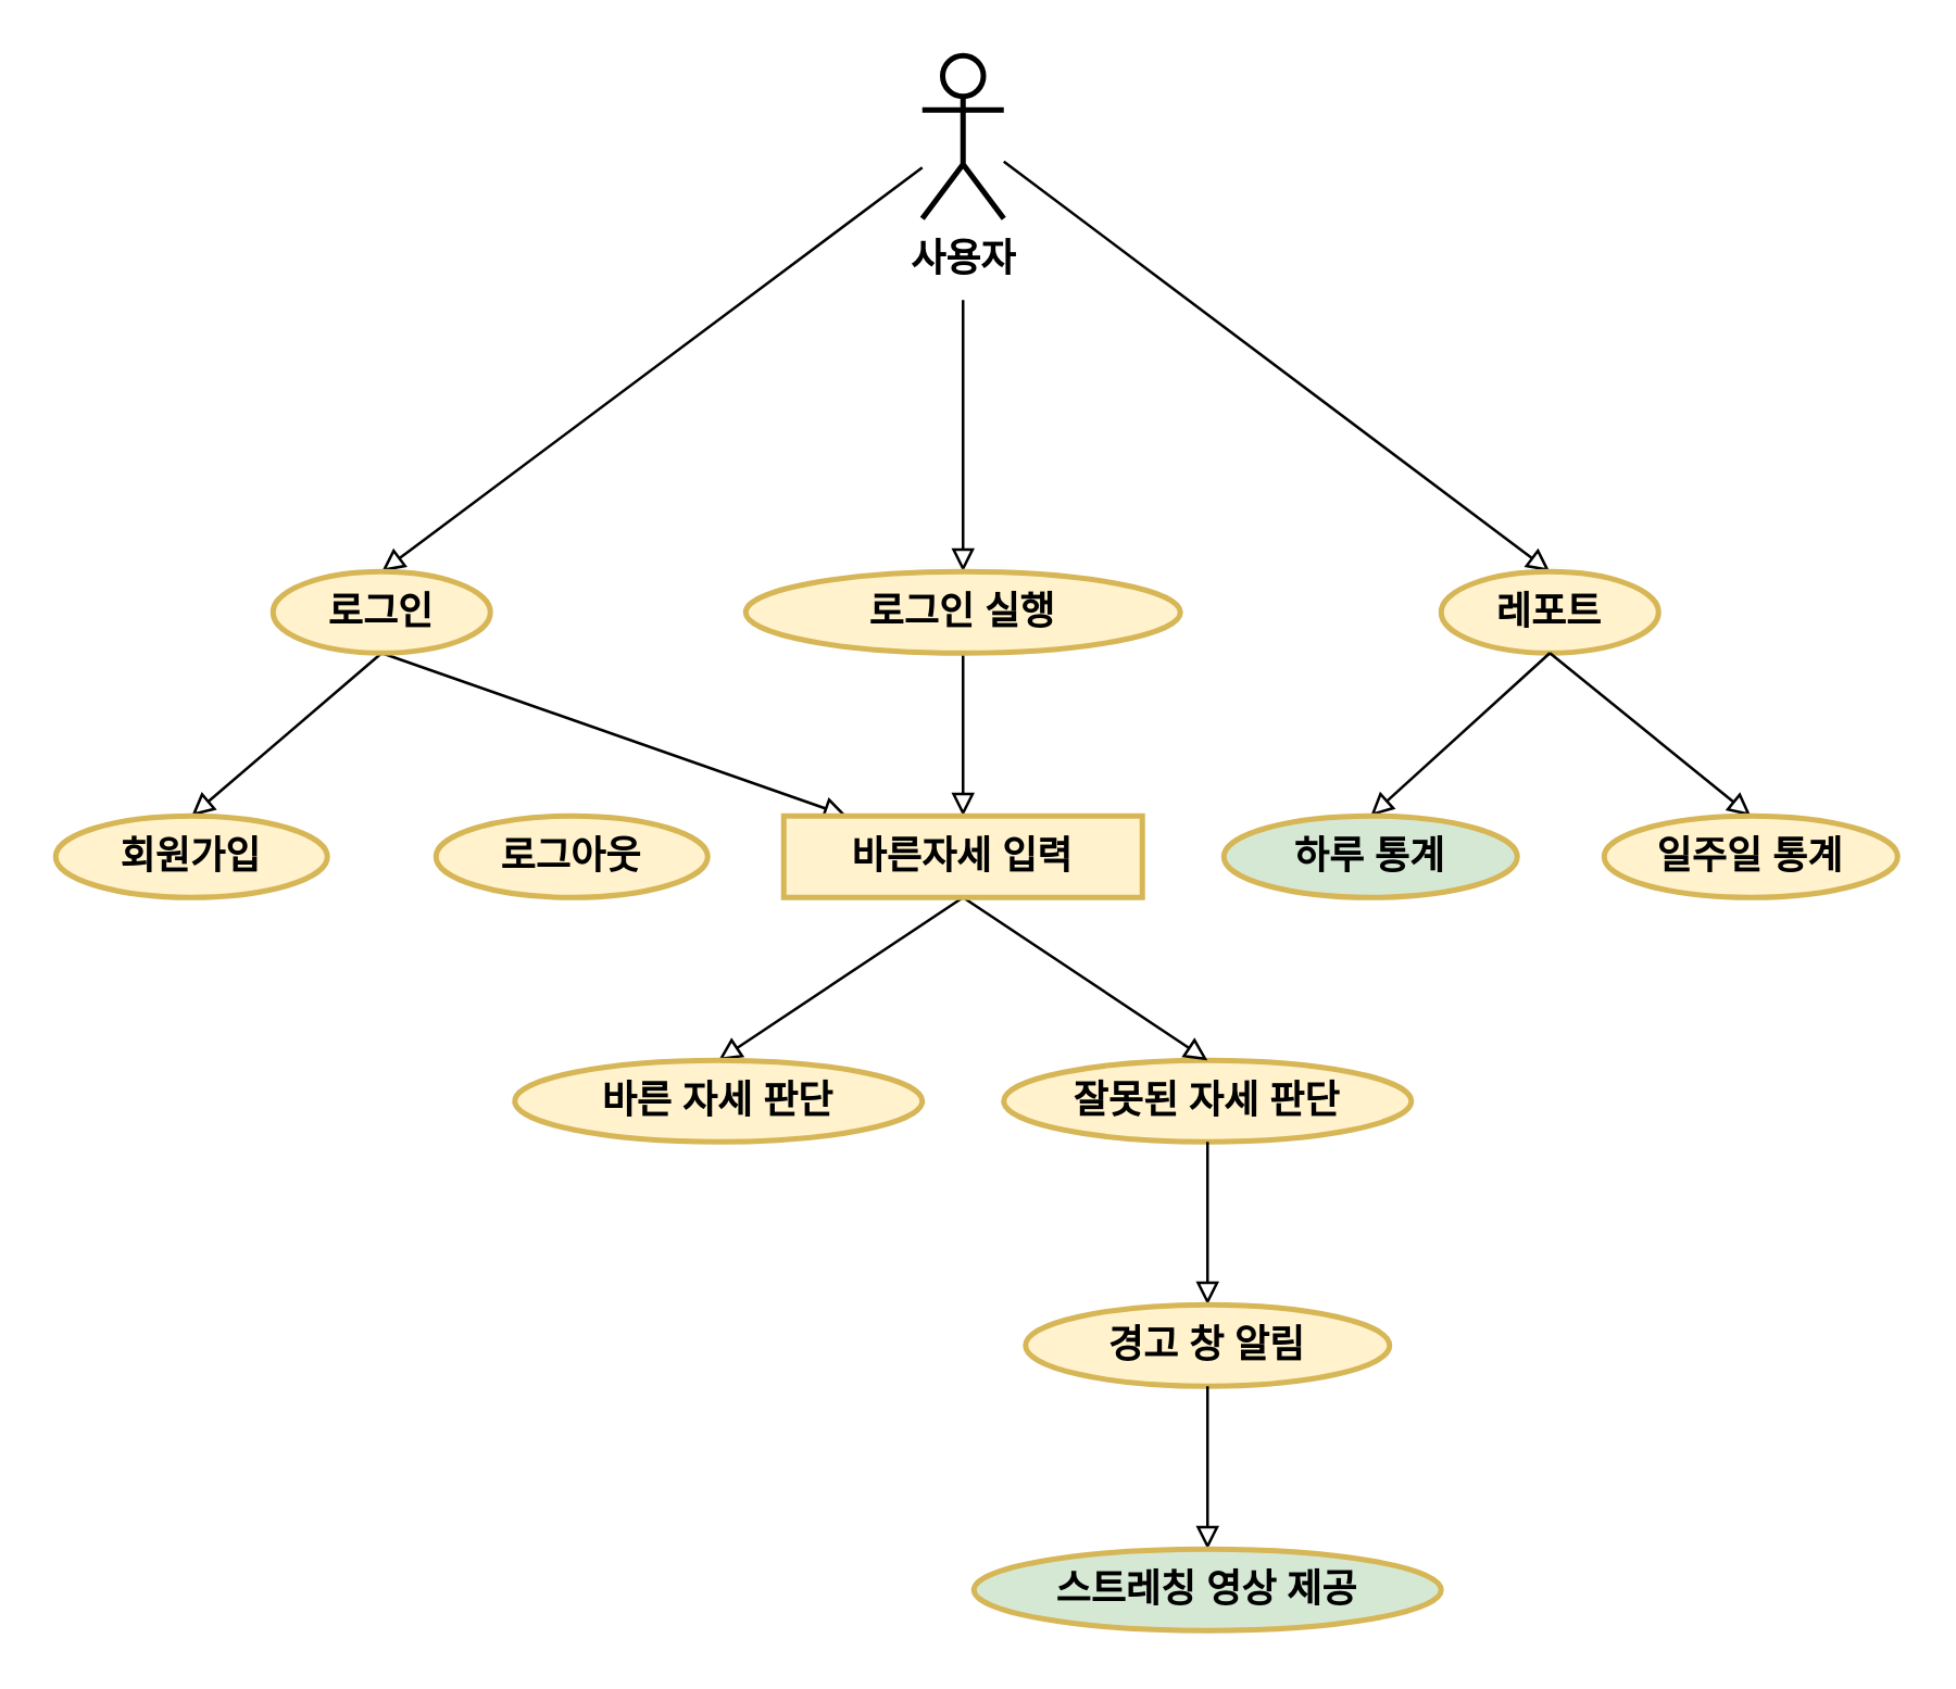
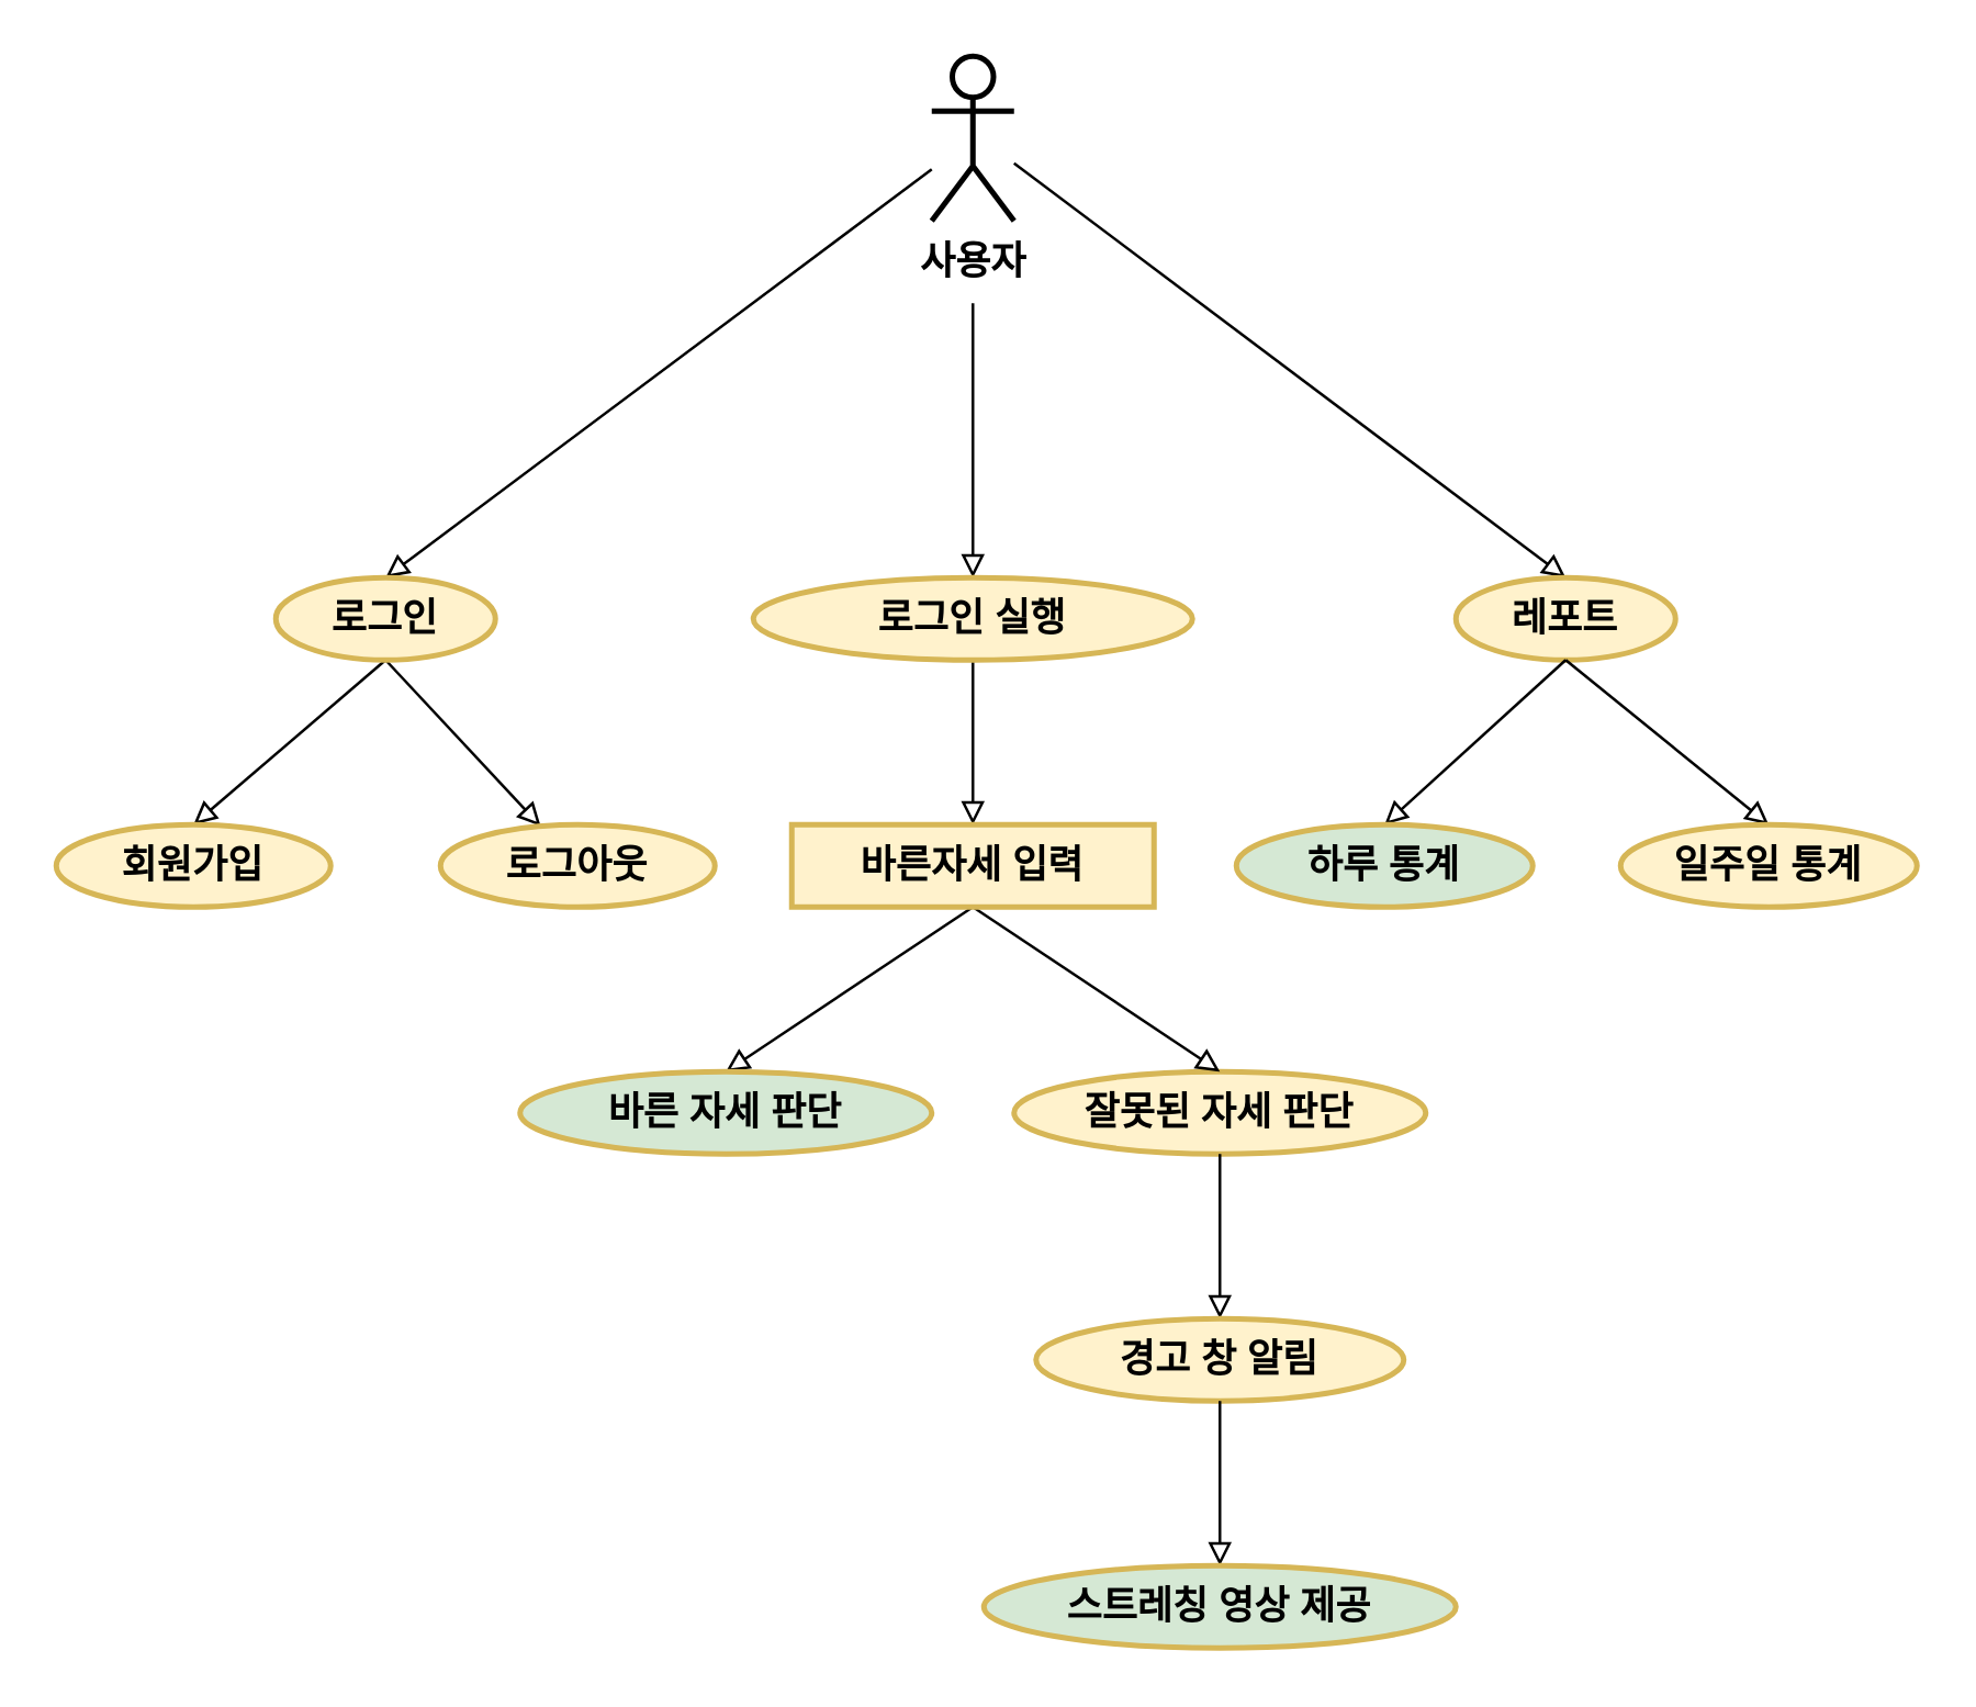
  <mxCell id="0" />
  <mxCell id="1" parent="0" />
  <mxCell id="2" value="&lt;b&gt;&lt;font style=&quot;font-size: 14px&quot;&gt;사용자&lt;/font&gt;&lt;/b&gt;" style="shape=umlActor;verticalLabelPosition=bottom;verticalAlign=top;html=1;outlineConnect=0;strokeWidth=2;" parent="1" vertex="1"><mxGeometry x="339" y="20" width="30" height="60" as="geometry" /></mxCell>
  <mxCell id="3" style="rounded=0;orthogonalLoop=1;jettySize=auto;html=1;exitX=0.5;exitY=1;exitDx=0;exitDy=0;entryX=0.5;entryY=0;entryDx=0;entryDy=0;fontSize=14;endArrow=block;endFill=0;" parent="1" source="6" target="13" edge="1"><mxGeometry relative="1" as="geometry" /></mxCell>
- <mxCell id="4" style="rounded=0;orthogonalLoop=1;jettySize=auto;html=1;exitX=0.5;exitY=1;exitDx=0;exitDy=0;fontSize=14;endArrow=block;endFill=0;" parent="1" source="6" target="17" edge="1"><mxGeometry relative="1" as="geometry" /></mxCell>
+ <mxCell id="4" style="rounded=0;orthogonalLoop=1;jettySize=auto;html=1;exitX=0.5;exitY=1;exitDx=0;exitDy=0;fontSize=14;endArrow=block;endFill=0;" parent="1" source="6" target="14" edge="1"><mxGeometry relative="1" as="geometry" /></mxCell>
  <mxCell id="5" style="rounded=0;orthogonalLoop=1;jettySize=auto;html=1;exitX=0.5;exitY=0;exitDx=0;exitDy=0;fontSize=14;endArrow=none;endFill=0;startArrow=block;startFill=0;" parent="1" source="6" target="2" edge="1"><mxGeometry relative="1" as="geometry"><mxPoint x="350" y="110" as="targetPoint" /></mxGeometry></mxCell>
  <mxCell id="6" value="로그인" style="ellipse;whiteSpace=wrap;html=1;strokeWidth=2;fillColor=#fff2cc;strokeColor=#d6b656;fontStyle=1;fontSize=14;" parent="1" vertex="1"><mxGeometry x="100" y="210" width="80" height="30" as="geometry" /></mxCell>
  <mxCell id="7" style="rounded=0;orthogonalLoop=1;jettySize=auto;html=1;exitX=0.5;exitY=0;exitDx=0;exitDy=0;startArrow=block;startFill=0;endArrow=none;endFill=0;fontSize=14;" parent="1" source="9" edge="1"><mxGeometry relative="1" as="geometry"><mxPoint x="354" y="110" as="targetPoint" /></mxGeometry></mxCell>
  <mxCell id="8" style="rounded=0;orthogonalLoop=1;jettySize=auto;html=1;exitX=0.5;exitY=1;exitDx=0;exitDy=0;entryX=0.5;entryY=0;entryDx=0;entryDy=0;startArrow=none;startFill=0;endArrow=block;endFill=0;fontSize=14;" parent="1" source="9" target="17" edge="1"><mxGeometry relative="1" as="geometry" /></mxCell>
  <mxCell id="9" value="로그인 실행" style="ellipse;whiteSpace=wrap;html=1;strokeWidth=2;fillColor=#fff2cc;strokeColor=#d6b656;fontStyle=1;fontSize=14;" parent="1" vertex="1"><mxGeometry x="274" y="210" width="160" height="30" as="geometry" /></mxCell>
  <mxCell id="10" value="잘못된 자세 판단" style="ellipse;whiteSpace=wrap;html=1;strokeWidth=2;fillColor=#fff2cc;strokeColor=#d6b656;fontStyle=1;fontSize=14;" parent="1" vertex="1"><mxGeometry x="369" y="390" width="150" height="30" as="geometry" /></mxCell>
  <mxCell id="11" style="rounded=0;orthogonalLoop=1;jettySize=auto;html=1;exitX=0.5;exitY=0;exitDx=0;exitDy=0;startArrow=block;startFill=0;endArrow=none;endFill=0;fontSize=14;" parent="1" source="12" edge="1"><mxGeometry relative="1" as="geometry"><mxPoint x="369" y="59" as="targetPoint" /></mxGeometry></mxCell>
  <mxCell id="12" value="레포트" style="ellipse;whiteSpace=wrap;html=1;strokeWidth=2;fillColor=#fff2cc;strokeColor=#d6b656;fontStyle=1;fontSize=14;" parent="1" vertex="1"><mxGeometry x="530" y="210" width="80" height="30" as="geometry" /></mxCell>
  <mxCell id="13" value="회원가입" style="ellipse;whiteSpace=wrap;html=1;strokeWidth=2;fillColor=#fff2cc;strokeColor=#d6b656;fontStyle=1;fontSize=14;" parent="1" vertex="1"><mxGeometry x="20" y="300" width="100" height="30" as="geometry" /></mxCell>
  <mxCell id="14" value="로그아웃" style="ellipse;whiteSpace=wrap;html=1;strokeWidth=2;fillColor=#fff2cc;strokeColor=#d6b656;fontStyle=1;fontSize=14;" parent="1" vertex="1"><mxGeometry x="160" y="300" width="100" height="30" as="geometry" /></mxCell>
  <mxCell id="15" style="rounded=0;orthogonalLoop=1;jettySize=auto;html=1;exitX=0.5;exitY=1;exitDx=0;exitDy=0;entryX=0.5;entryY=0;entryDx=0;entryDy=0;startArrow=none;startFill=0;endArrow=block;endFill=0;fontSize=14;" parent="1" source="17" target="18" edge="1"><mxGeometry relative="1" as="geometry" /></mxCell>
  <mxCell id="16" style="rounded=0;orthogonalLoop=1;jettySize=auto;html=1;exitX=0.5;exitY=1;exitDx=0;exitDy=0;entryX=0.5;entryY=0;entryDx=0;entryDy=0;startArrow=none;startFill=0;endArrow=block;endFill=0;fontSize=14;" parent="1" source="17" target="10" edge="1"><mxGeometry relative="1" as="geometry" /></mxCell>
  <mxCell id="17" value="바른자세 입력" style="whiteSpace=wrap;html=1;strokeWidth=2;fillColor=#fff2cc;strokeColor=#d6b656;fontStyle=1;fontSize=14;rounded=0;" parent="1" vertex="1"><mxGeometry x="288" y="300" width="132" height="30" as="geometry" /></mxCell>
- <mxCell id="18" value="바른 자세 판단" style="ellipse;whiteSpace=wrap;html=1;strokeWidth=2;fillColor=#fff2cc;strokeColor=#d6b656;fontStyle=1;fontSize=14;" parent="1" vertex="1"><mxGeometry x="189" y="390" width="150" height="30" as="geometry" /></mxCell>
+ <mxCell id="18" value="바른 자세 판단" style="ellipse;whiteSpace=wrap;html=1;strokeWidth=2;fillColor=#d5e8d4;strokeColor=#d6b656;fontStyle=1;fontSize=14;" parent="1" vertex="1"><mxGeometry x="189" y="390" width="150" height="30" as="geometry" /></mxCell>
  <mxCell id="19" style="edgeStyle=none;rounded=0;orthogonalLoop=1;jettySize=auto;html=1;entryX=0.5;entryY=1;entryDx=0;entryDy=0;startArrow=block;startFill=0;endArrow=none;endFill=0;fontSize=14;" parent="1" source="20" target="10" edge="1"><mxGeometry relative="1" as="geometry" /></mxCell>
  <mxCell id="20" value="경고 창 알림" style="ellipse;whiteSpace=wrap;html=1;strokeWidth=2;fillColor=#fff2cc;strokeColor=#d6b656;fontStyle=1;fontSize=14;" parent="1" vertex="1"><mxGeometry x="377" y="480" width="134" height="30" as="geometry" /></mxCell>
  <mxCell id="21" style="edgeStyle=none;rounded=0;orthogonalLoop=1;jettySize=auto;html=1;entryX=0.5;entryY=1;entryDx=0;entryDy=0;startArrow=block;startFill=0;endArrow=none;endFill=0;fontSize=14;" parent="1" source="22" edge="1"><mxGeometry relative="1" as="geometry"><mxPoint x="444" y="510" as="targetPoint" /></mxGeometry></mxCell>
  <mxCell id="22" value="스트레칭 영상 제공" style="ellipse;whiteSpace=wrap;html=1;strokeWidth=2;fillColor=#d5e8d4;strokeColor=#d6b656;fontStyle=1;fontSize=14;" parent="1" vertex="1"><mxGeometry x="358" y="570" width="172" height="30" as="geometry" /></mxCell>
  <mxCell id="23" style="edgeStyle=none;rounded=0;orthogonalLoop=1;jettySize=auto;html=1;exitX=0.5;exitY=0;exitDx=0;exitDy=0;entryX=0.5;entryY=1;entryDx=0;entryDy=0;startArrow=block;startFill=0;endArrow=none;endFill=0;fontSize=14;" parent="1" source="24" target="12" edge="1"><mxGeometry relative="1" as="geometry" /></mxCell>
  <mxCell id="24" value="하루 통계" style="ellipse;whiteSpace=wrap;html=1;strokeWidth=2;fillColor=#d5e8d4;strokeColor=#d6b656;fontStyle=1;fontSize=14;" parent="1" vertex="1"><mxGeometry x="450" y="300" width="108" height="30" as="geometry" /></mxCell>
  <mxCell id="25" style="edgeStyle=none;rounded=0;orthogonalLoop=1;jettySize=auto;html=1;exitX=0.5;exitY=0;exitDx=0;exitDy=0;startArrow=block;startFill=0;endArrow=none;endFill=0;fontSize=14;" parent="1" source="26" edge="1"><mxGeometry relative="1" as="geometry"><mxPoint x="570" y="240" as="targetPoint" /></mxGeometry></mxCell>
  <mxCell id="26" value="일주일 통계" style="ellipse;whiteSpace=wrap;html=1;strokeWidth=2;fillColor=#fff2cc;strokeColor=#d6b656;fontStyle=1;fontSize=14;" parent="1" vertex="1"><mxGeometry x="590" y="300" width="108" height="30" as="geometry" /></mxCell>
